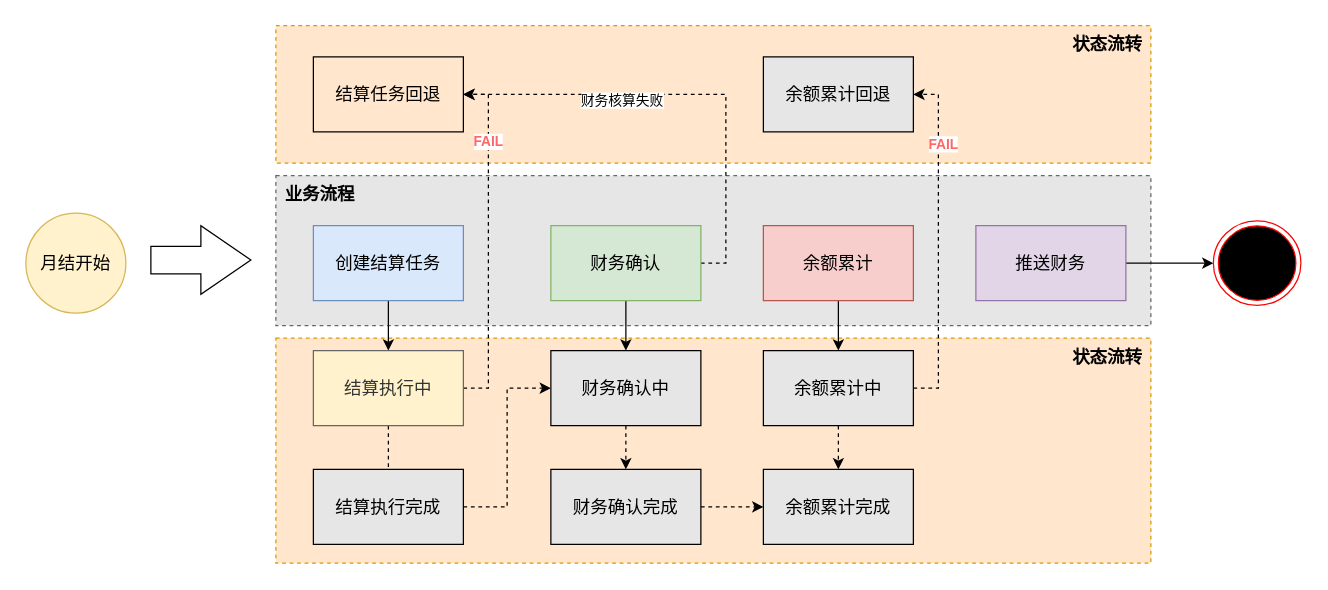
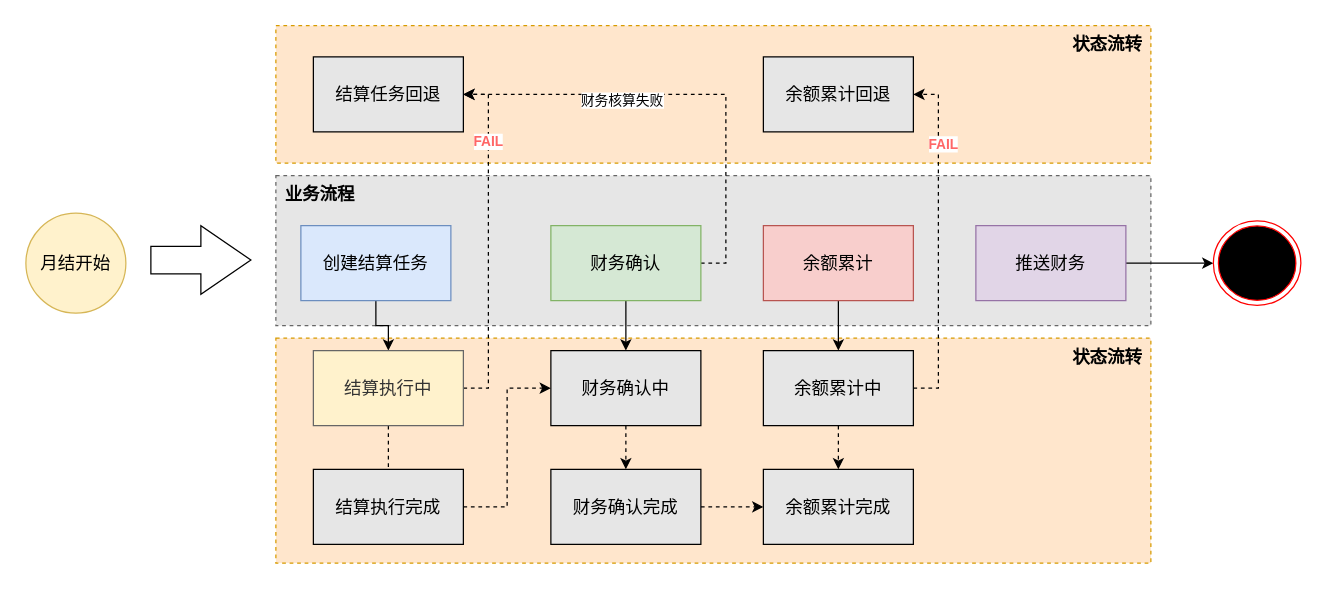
  <mxCell id="0" />
  <mxCell id="1" parent="0" />
  <mxCell id="2" value="" style="rounded=0;whiteSpace=wrap;html=1;dashed=1;fillColor=#ffe6cc;strokeColor=#d79b00;" vertex="1" parent="1"><mxGeometry x="220" y="20" width="700" height="110" as="geometry" /></mxCell>
  <mxCell id="3" value="" style="rounded=0;whiteSpace=wrap;html=1;dashed=1;fillColor=#ffe6cc;strokeColor=#d79b00;" vertex="1" parent="1"><mxGeometry x="220" y="270" width="700" height="180" as="geometry" /></mxCell>
  <mxCell id="4" value="" style="rounded=0;whiteSpace=wrap;html=1;dashed=1;fillColor=#E6E6E6;fontColor=#333333;strokeColor=#666666;" vertex="1" parent="1"><mxGeometry x="220" y="140" width="700" height="120" as="geometry" /></mxCell>
  <mxCell id="5" value="&lt;font style=&quot;font-size: 14px;&quot;&gt;月结开始&lt;/font&gt;" style="ellipse;whiteSpace=wrap;html=1;aspect=fixed;fillColor=#fff2cc;strokeColor=#d6b656;" vertex="1" parent="1"><mxGeometry x="20" y="170" width="80" height="80" as="geometry" /></mxCell>
  <mxCell id="6" style="edgeStyle=orthogonalEdgeStyle;rounded=0;orthogonalLoop=1;jettySize=auto;html=1;exitX=0.5;exitY=1;exitDx=0;exitDy=0;" edge="1" parent="1" source="7" target="21"><mxGeometry relative="1" as="geometry" /></mxCell>
- <mxCell id="7" value="&lt;font style=&quot;font-size: 14px;&quot;&gt;创建结算任务&lt;/font&gt;" style="rounded=0;whiteSpace=wrap;html=1;fillColor=#dae8fc;strokeColor=#6c8ebf;" vertex="1" parent="1"><mxGeometry x="250" y="180" width="120" height="60" as="geometry" /></mxCell>
+ <mxCell id="7" value="&lt;font style=&quot;font-size: 14px;&quot;&gt;创建结算任务&lt;/font&gt;" style="rounded=0;whiteSpace=wrap;html=1;fillColor=#dae8fc;strokeColor=#6c8ebf;" vertex="1" parent="1"><mxGeometry x="240" y="180" width="120" height="60" as="geometry" /></mxCell>
  <mxCell id="8" style="edgeStyle=orthogonalEdgeStyle;rounded=0;orthogonalLoop=1;jettySize=auto;html=1;exitX=0.5;exitY=1;exitDx=0;exitDy=0;entryX=0.5;entryY=0;entryDx=0;entryDy=0;" edge="1" parent="1" source="11" target="17"><mxGeometry relative="1" as="geometry" /></mxCell>
  <mxCell id="9" style="edgeStyle=orthogonalEdgeStyle;rounded=0;orthogonalLoop=1;jettySize=auto;html=1;exitX=1;exitY=0.5;exitDx=0;exitDy=0;entryX=1;entryY=0.5;entryDx=0;entryDy=0;dashed=1;" edge="1" parent="1" source="11" target="31"><mxGeometry relative="1" as="geometry" /></mxCell>
  <mxCell id="10" value="财务核算失败" style="edgeLabel;html=1;align=center;verticalAlign=middle;resizable=0;points=[];" vertex="1" connectable="0" parent="9"><mxGeometry x="0.31" y="4" relative="1" as="geometry"><mxPoint as="offset" /></mxGeometry></mxCell>
  <mxCell id="11" value="&lt;font style=&quot;font-size: 14px;&quot;&gt;财务确认&lt;/font&gt;" style="rounded=0;whiteSpace=wrap;html=1;fillColor=#d5e8d4;strokeColor=#82b366;" vertex="1" parent="1"><mxGeometry x="440" y="180" width="120" height="60" as="geometry" /></mxCell>
  <mxCell id="12" style="edgeStyle=orthogonalEdgeStyle;rounded=0;orthogonalLoop=1;jettySize=auto;html=1;exitX=0.5;exitY=1;exitDx=0;exitDy=0;entryX=0.5;entryY=0;entryDx=0;entryDy=0;" edge="1" parent="1" source="13" target="29"><mxGeometry relative="1" as="geometry" /></mxCell>
  <mxCell id="13" value="&lt;font style=&quot;font-size: 14px;&quot;&gt;余额累计&lt;/font&gt;" style="rounded=0;whiteSpace=wrap;html=1;fillColor=#f8cecc;strokeColor=#b85450;" vertex="1" parent="1"><mxGeometry x="610" y="180" width="120" height="60" as="geometry" /></mxCell>
  <mxCell id="14" style="edgeStyle=orthogonalEdgeStyle;rounded=0;orthogonalLoop=1;jettySize=auto;html=1;exitX=1;exitY=0.5;exitDx=0;exitDy=0;entryX=0;entryY=0.5;entryDx=0;entryDy=0;" edge="1" parent="1" source="15" target="35"><mxGeometry relative="1" as="geometry" /></mxCell>
  <mxCell id="15" value="&lt;font style=&quot;font-size: 14px;&quot;&gt;推送财务&lt;/font&gt;" style="rounded=0;whiteSpace=wrap;html=1;fillColor=#e1d5e7;strokeColor=#9673a6;" vertex="1" parent="1"><mxGeometry x="780" y="180" width="120" height="60" as="geometry" /></mxCell>
  <mxCell id="16" style="edgeStyle=orthogonalEdgeStyle;rounded=0;orthogonalLoop=1;jettySize=auto;html=1;exitX=0.5;exitY=1;exitDx=0;exitDy=0;entryX=0.5;entryY=0;entryDx=0;entryDy=0;dashed=1;" edge="1" parent="1" source="17" target="23"><mxGeometry relative="1" as="geometry" /></mxCell>
  <mxCell id="17" value="&lt;font style=&quot;font-size: 14px;&quot;&gt;财务确认中&lt;/font&gt;" style="rounded=0;whiteSpace=wrap;html=1;fillColor=#E6E6E6;" vertex="1" parent="1"><mxGeometry x="440" y="280" width="120" height="60" as="geometry" /></mxCell>
  <mxCell id="18" style="edgeStyle=orthogonalEdgeStyle;rounded=0;orthogonalLoop=1;jettySize=auto;html=1;exitX=1;exitY=0.5;exitDx=0;exitDy=0;entryX=1;entryY=0.5;entryDx=0;entryDy=0;dashed=1;" edge="1" parent="1" source="21" target="31"><mxGeometry relative="1" as="geometry" /></mxCell>
  <mxCell id="19" value="&lt;font color=&quot;#ff6666&quot;&gt;&lt;b&gt;FAIL&lt;/b&gt;&lt;/font&gt;" style="edgeLabel;html=1;align=center;verticalAlign=middle;resizable=0;points=[];" vertex="1" connectable="0" parent="18"><mxGeometry x="0.586" y="1" relative="1" as="geometry"><mxPoint as="offset" /></mxGeometry></mxCell>
  <mxCell id="20" style="edgeStyle=orthogonalEdgeStyle;rounded=0;orthogonalLoop=1;jettySize=auto;html=1;exitX=0.5;exitY=1;exitDx=0;exitDy=0;entryX=0.5;entryY=0;entryDx=0;entryDy=0;dashed=1;endArrow=none;" edge="1" parent="1" source="21" target="25"><mxGeometry relative="1" as="geometry" /></mxCell>
  <mxCell id="21" value="&lt;font style=&quot;font-size: 14px;&quot;&gt;结算执行中&lt;/font&gt;" style="rounded=0;whiteSpace=wrap;html=1;fillColor=#fff2cc;fontColor=#333333;strokeColor=#666666;" vertex="1" parent="1"><mxGeometry x="250" y="280" width="120" height="60" as="geometry" /></mxCell>
  <mxCell id="22" style="edgeStyle=orthogonalEdgeStyle;rounded=0;orthogonalLoop=1;jettySize=auto;html=1;exitX=1;exitY=0.5;exitDx=0;exitDy=0;dashed=1;" edge="1" parent="1" source="23" target="30"><mxGeometry relative="1" as="geometry" /></mxCell>
  <mxCell id="23" value="&lt;font style=&quot;font-size: 14px;&quot;&gt;财务确认完成&lt;/font&gt;" style="rounded=0;whiteSpace=wrap;html=1;fillColor=#E6E6E6;" vertex="1" parent="1"><mxGeometry x="440" y="375" width="120" height="60" as="geometry" /></mxCell>
  <mxCell id="24" style="edgeStyle=orthogonalEdgeStyle;rounded=0;orthogonalLoop=1;jettySize=auto;html=1;exitX=1;exitY=0.5;exitDx=0;exitDy=0;entryX=0;entryY=0.5;entryDx=0;entryDy=0;dashed=1;" edge="1" parent="1" source="25" target="17"><mxGeometry relative="1" as="geometry" /></mxCell>
  <mxCell id="25" value="&lt;font style=&quot;font-size: 14px;&quot;&gt;结算执行完成&lt;/font&gt;" style="rounded=0;whiteSpace=wrap;html=1;fillColor=#E6E6E6;" vertex="1" parent="1"><mxGeometry x="250" y="375" width="120" height="60" as="geometry" /></mxCell>
  <mxCell id="26" style="edgeStyle=orthogonalEdgeStyle;rounded=0;orthogonalLoop=1;jettySize=auto;html=1;exitX=0.5;exitY=1;exitDx=0;exitDy=0;entryX=0.5;entryY=0;entryDx=0;entryDy=0;dashed=1;" edge="1" parent="1" source="29" target="30"><mxGeometry relative="1" as="geometry" /></mxCell>
  <mxCell id="27" style="edgeStyle=orthogonalEdgeStyle;rounded=0;orthogonalLoop=1;jettySize=auto;html=1;exitX=1;exitY=0.5;exitDx=0;exitDy=0;entryX=1;entryY=0.5;entryDx=0;entryDy=0;dashed=1;" edge="1" parent="1" source="29" target="32"><mxGeometry relative="1" as="geometry" /></mxCell>
  <mxCell id="28" value="&lt;font color=&quot;#ff6666&quot;&gt;&lt;b&gt;FAIL&lt;/b&gt;&lt;/font&gt;" style="edgeLabel;html=1;align=center;verticalAlign=middle;resizable=0;points=[];" vertex="1" connectable="0" parent="27"><mxGeometry x="0.571" y="-3" relative="1" as="geometry"><mxPoint as="offset" /></mxGeometry></mxCell>
  <mxCell id="29" value="&lt;font style=&quot;font-size: 14px;&quot;&gt;余额累计中&lt;/font&gt;" style="rounded=0;whiteSpace=wrap;html=1;fillColor=#E6E6E6;" vertex="1" parent="1"><mxGeometry x="610" y="280" width="120" height="60" as="geometry" /></mxCell>
  <mxCell id="30" value="&lt;font style=&quot;font-size: 14px;&quot;&gt;余额累计完成&lt;/font&gt;" style="rounded=0;whiteSpace=wrap;html=1;fillColor=#E6E6E6;" vertex="1" parent="1"><mxGeometry x="610" y="375" width="120" height="60" as="geometry" /></mxCell>
- <mxCell id="31" value="&lt;font style=&quot;font-size: 14px;&quot;&gt;结算任务回退&lt;/font&gt;" style="rounded=0;whiteSpace=wrap;html=1;fillColor=#ffe6cc;" vertex="1" parent="1"><mxGeometry x="250" y="45" width="120" height="60" as="geometry" /></mxCell>
+ <mxCell id="31" value="&lt;font style=&quot;font-size: 14px;&quot;&gt;结算任务回退&lt;/font&gt;" style="rounded=0;whiteSpace=wrap;html=1;fillColor=#E6E6E6;" vertex="1" parent="1"><mxGeometry x="250" y="45" width="120" height="60" as="geometry" /></mxCell>
  <mxCell id="32" value="&lt;font style=&quot;font-size: 14px;&quot;&gt;余额累计回退&lt;/font&gt;" style="rounded=0;whiteSpace=wrap;html=1;fillColor=#E6E6E6;" vertex="1" parent="1"><mxGeometry x="610" y="45" width="120" height="60" as="geometry" /></mxCell>
  <mxCell id="33" value="&lt;font style=&quot;font-size: 14px;&quot;&gt;&lt;b&gt;业务流程&lt;/b&gt;&lt;/font&gt;" style="text;html=1;align=center;verticalAlign=middle;resizable=0;points=[];autosize=1;strokeColor=none;fillColor=none;" vertex="1" parent="1"><mxGeometry x="215" y="140" width="80" height="30" as="geometry" /></mxCell>
  <mxCell id="34" value="" style="html=1;shadow=0;dashed=0;align=center;verticalAlign=middle;shape=mxgraph.arrows2.arrow;dy=0.6;dx=40;notch=0;" vertex="1" parent="1"><mxGeometry x="120" y="180" width="80" height="55" as="geometry" /></mxCell>
  <mxCell id="35" value="" style="ellipse;html=1;shape=endState;fillColor=#000000;strokeColor=#ff0000;" vertex="1" parent="1"><mxGeometry x="970" y="176.25" width="70" height="67.5" as="geometry" /></mxCell>
  <mxCell id="36" value="&lt;b&gt;&lt;font style=&quot;font-size: 14px;&quot;&gt;状态流转&lt;/font&gt;&lt;/b&gt;" style="text;html=1;align=center;verticalAlign=middle;resizable=0;points=[];autosize=1;strokeColor=none;fillColor=none;" vertex="1" parent="1"><mxGeometry x="845" y="270" width="80" height="30" as="geometry" /></mxCell>
  <mxCell id="37" value="&lt;font style=&quot;font-size: 14px;&quot;&gt;&lt;b&gt;状态流转&lt;/b&gt;&lt;/font&gt;" style="text;html=1;align=center;verticalAlign=middle;resizable=0;points=[];autosize=1;strokeColor=none;fillColor=none;" vertex="1" parent="1"><mxGeometry x="845" y="20" width="80" height="30" as="geometry" /></mxCell>
